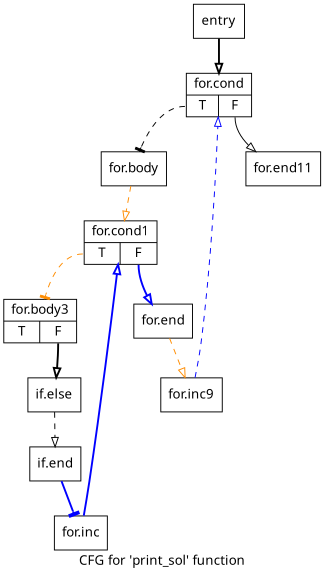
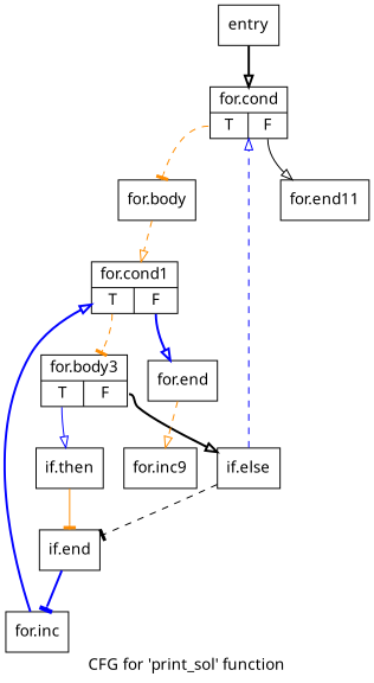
  digraph {
    fontname="Noto Sans"
    label="CFG for 'print_sol' function"
    node [fontname="Noto Sans" shape=record]
    edge [arrowhead=onormal color=darkorange fontname="Noto Sans" style=dashed]
    n1 [label="{entry}"]
    n2 [label="{for.cond|{<s0>T|<s1>F}}"]
    n3 [label="{for.body}"]
    n4 [label="{for.end11}"]
    n5 [label="{for.cond1|{<s0>T|<s1>F}}"]
    n6 [label="{for.body3|{<s0>T|<s1>F}}"]
    n7 [label="{for.end}"]
+   n8 [label="{if.then}"]
    n9 [label="{if.else}"]
    n10 [label="{for.inc9}"]
    n11 [label="{if.end}"]
    n12 [label="{for.inc}"]
    n1 -> n2 [color=black style=bold]
-   n2 -> n3 [arrowhead=tee color=black tailport=s0]
+   n2 -> n3 [arrowhead=tee tailport=s0]
    n2 -> n4 [color=black style=solid tailport=s1]
    n3 -> n5
    n5 -> n6 [arrowhead=tee tailport=s0]
    n5 -> n7 [color=blue style=bold tailport=s1]
+   n6 -> n8 [color=blue style=solid tailport=s0]
    n6 -> n9 [color=black style=bold tailport=s1]
    n7 -> n10
-   n9 -> n11 [color=black]
-   n10 -> n2 [color=blue]
+   n8 -> n11 [arrowhead=tee style=solid]
+   n9 -> n11 [arrowhead=tee color=black]
+   n9 -> n2 [color=blue]
    n11 -> n12 [arrowhead=tee color=blue style=bold]
    n12 -> n5 [color=blue style=bold]
  }
